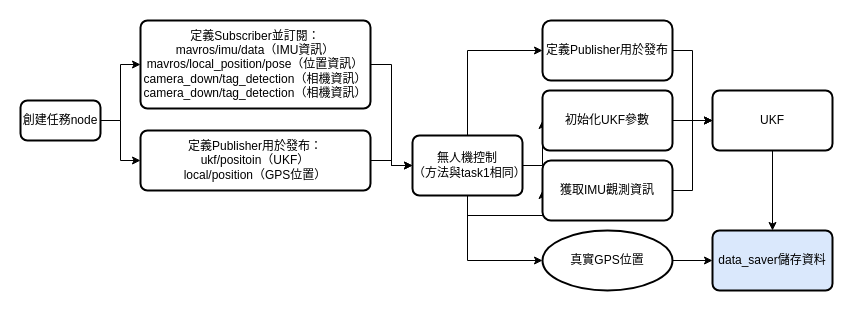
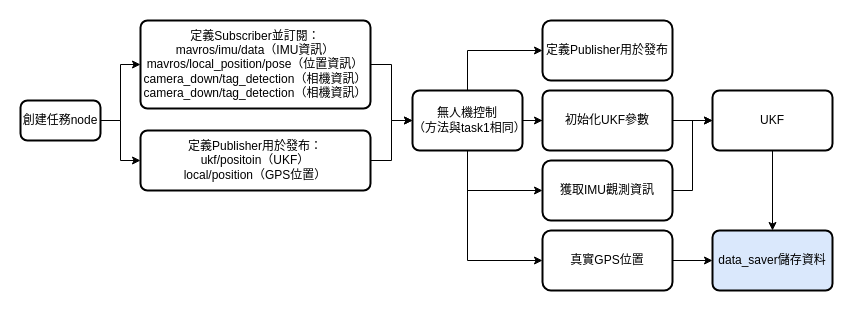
  <mxCell id="0" />
  <mxCell id="1" parent="0" />
  <mxCell id="2" style="edgeStyle=orthogonalEdgeStyle;rounded=0;orthogonalLoop=1;jettySize=auto;html=1;exitX=1;exitY=0.5;exitDx=0;exitDy=0;entryX=0;entryY=0.5;entryDx=0;entryDy=0;" parent="1" source="4" target="6" edge="1"><mxGeometry relative="1" as="geometry" /></mxCell>
  <mxCell id="3" style="edgeStyle=orthogonalEdgeStyle;rounded=0;orthogonalLoop=1;jettySize=auto;html=1;" parent="1" source="4" target="8" edge="1"><mxGeometry relative="1" as="geometry" /></mxCell>
  <mxCell id="4" value="創建任務node" style="rounded=1;whiteSpace=wrap;html=1;absoluteArcSize=1;arcSize=14;strokeWidth=2;" parent="1" vertex="1"><mxGeometry x="20" y="100" width="80" height="40" as="geometry" /></mxCell>
  <mxCell id="5" style="edgeStyle=orthogonalEdgeStyle;rounded=0;orthogonalLoop=1;jettySize=auto;html=1;entryX=0;entryY=0.5;entryDx=0;entryDy=0;" parent="1" source="6" target="13" edge="1"><mxGeometry relative="1" as="geometry" /></mxCell>
  <mxCell id="6" value="定義Subscriber並訂閱：&lt;div&gt;mavros/imu/data（IMU資訊）&lt;/div&gt;&lt;div&gt;mavros/local_position/pose（位置資訊）&lt;/div&gt;&lt;div&gt;camera_down/tag_detection（相機資訊）&lt;/div&gt;&lt;div&gt;camera_down/tag_detection（相機資訊）&lt;/div&gt;" style="rounded=1;whiteSpace=wrap;html=1;absoluteArcSize=1;arcSize=14;strokeWidth=2;" parent="1" vertex="1"><mxGeometry x="140" y="20" width="230" height="88" as="geometry" /></mxCell>
  <mxCell id="7" style="edgeStyle=orthogonalEdgeStyle;rounded=0;orthogonalLoop=1;jettySize=auto;html=1;entryX=0;entryY=0.5;entryDx=0;entryDy=0;" parent="1" source="8" target="13" edge="1"><mxGeometry relative="1" as="geometry"><mxPoint x="420" y="120" as="targetPoint" /></mxGeometry></mxCell>
  <mxCell id="8" value="定義Publisher用於發布：&lt;div&gt;ukf/positoin（UKF）&lt;/div&gt;&lt;div&gt;local/position（GPS位置）&lt;/div&gt;" style="rounded=1;whiteSpace=wrap;html=1;absoluteArcSize=1;arcSize=14;strokeWidth=2;" parent="1" vertex="1"><mxGeometry x="140" y="130" width="230" height="60" as="geometry" /></mxCell>
  <mxCell id="9" value="" style="edgeStyle=orthogonalEdgeStyle;rounded=0;orthogonalLoop=1;jettySize=auto;html=1;" edge="1" parent="1" source="13" target="15"><mxGeometry relative="1" as="geometry" /></mxCell>
  <mxCell id="10" style="edgeStyle=orthogonalEdgeStyle;rounded=0;orthogonalLoop=1;jettySize=auto;html=1;exitX=0.5;exitY=1;exitDx=0;exitDy=0;entryX=0;entryY=0.5;entryDx=0;entryDy=0;" edge="1" parent="1" source="13" target="17"><mxGeometry relative="1" as="geometry" /></mxCell>
  <mxCell id="11" style="edgeStyle=orthogonalEdgeStyle;rounded=0;orthogonalLoop=1;jettySize=auto;html=1;entryX=0;entryY=0.5;entryDx=0;entryDy=0;exitX=0.5;exitY=0;exitDx=0;exitDy=0;" edge="1" parent="1" source="13" target="19"><mxGeometry relative="1" as="geometry" /></mxCell>
  <mxCell id="12" style="edgeStyle=orthogonalEdgeStyle;rounded=0;orthogonalLoop=1;jettySize=auto;html=1;entryX=0;entryY=0.5;entryDx=0;entryDy=0;exitX=0.5;exitY=1;exitDx=0;exitDy=0;" edge="1" parent="1" source="13" target="24"><mxGeometry relative="1" as="geometry" /></mxCell>
- <mxCell id="13" value="無人機控制&lt;div&gt;（方法與task1相同）&lt;/div&gt;" style="rounded=1;whiteSpace=wrap;html=1;absoluteArcSize=1;arcSize=14;strokeWidth=2;" parent="1" vertex="1"><mxGeometry x="412" y="135" width="110" height="60" as="geometry" /></mxCell>
+ <mxCell id="13" value="無人機控制&lt;div&gt;（方法與task1相同）&lt;/div&gt;" style="rounded=1;whiteSpace=wrap;html=1;absoluteArcSize=1;arcSize=14;strokeWidth=2;" parent="1" vertex="1"><mxGeometry x="412" y="90" width="110" height="60" as="geometry" /></mxCell>
  <mxCell id="14" value="" style="edgeStyle=orthogonalEdgeStyle;rounded=0;orthogonalLoop=1;jettySize=auto;html=1;" edge="1" parent="1" source="15" target="21"><mxGeometry relative="1" as="geometry" /></mxCell>
  <mxCell id="15" value="初始化UKF參數" style="rounded=1;whiteSpace=wrap;html=1;absoluteArcSize=1;arcSize=14;strokeWidth=2;" vertex="1" parent="1"><mxGeometry x="542" y="90" width="130" height="60" as="geometry" /></mxCell>
  <mxCell id="16" style="edgeStyle=orthogonalEdgeStyle;rounded=0;orthogonalLoop=1;jettySize=auto;html=1;entryX=0;entryY=0.5;entryDx=0;entryDy=0;" edge="1" parent="1" source="17" target="21"><mxGeometry relative="1" as="geometry" /></mxCell>
  <mxCell id="17" value="獲取IMU觀&lt;span style=&quot;color: rgba(0, 0, 0, 0); font-family: monospace; font-size: 0px; text-align: start; text-wrap: nowrap;&quot;&gt;%3CmxGraphModel%3E%3Croot%3E%3CmxCell%20id%3D%220%22%2F%3E%3CmxCell%20id%3D%221%22%20parent%3D%220%22%2F%3E%3CmxCell%20id%3D%222%22%20value%3D%22%E7%84%A1%E4%BA%BA%E6%A9%9F%E6%8E%A7%E5%88%B6%EF%BC%88%E6%96%B9%E6%B3%95%E8%88%87task1%E7%9B%B8%E5%90%8C%EF%BC%89%22%20style%3D%22rounded%3D1%3BwhiteSpace%3Dwrap%3Bhtml%3D1%3BabsoluteArcSize%3D1%3BarcSize%3D14%3BstrokeWidth%3D2%3B%22%20vertex%3D%221%22%20parent%3D%221%22%3E%3CmxGeometry%20x%3D%22418%22%20y%3D%22130%22%20width%3D%22182%22%20height%3D%2260%22%20as%3D%22geometry%22%2F%3E%3C%2FmxCell%3E%3C%2Froot%3E%3C%2FmxGraphModel%3E&lt;/span&gt;測資訊" style="whiteSpace=wrap;html=1;rounded=1;arcSize=14;strokeWidth=2;" vertex="1" parent="1"><mxGeometry x="542" y="160" width="130" height="60" as="geometry" /></mxCell>
- <mxCell id="18" style="edgeStyle=orthogonalEdgeStyle;rounded=0;orthogonalLoop=1;jettySize=auto;html=1;exitX=1;exitY=0.5;exitDx=0;exitDy=0;entryX=0;entryY=0.5;entryDx=0;entryDy=0;" edge="1" parent="1" source="19" target="21"><mxGeometry relative="1" as="geometry" /></mxCell>
  <mxCell id="19" value="定義Publisher用於發布" style="whiteSpace=wrap;html=1;rounded=1;arcSize=14;strokeWidth=2;" vertex="1" parent="1"><mxGeometry x="542" y="20" width="130" height="60" as="geometry" /></mxCell>
  <mxCell id="20" style="edgeStyle=orthogonalEdgeStyle;rounded=0;orthogonalLoop=1;jettySize=auto;html=1;entryX=0.5;entryY=0;entryDx=0;entryDy=0;exitX=0.5;exitY=1;exitDx=0;exitDy=0;" edge="1" parent="1" source="21" target="22"><mxGeometry relative="1" as="geometry" /></mxCell>
  <mxCell id="21" value="UKF" style="rounded=1;whiteSpace=wrap;html=1;absoluteArcSize=1;arcSize=14;strokeWidth=2;" vertex="1" parent="1"><mxGeometry x="712" y="90" width="120" height="60" as="geometry" /></mxCell>
  <mxCell id="22" value="data_saver儲存資料" style="rounded=1;whiteSpace=wrap;html=1;absoluteArcSize=1;arcSize=14;strokeWidth=2;fillColor=#dae8fc;" vertex="1" parent="1"><mxGeometry x="712" y="230" width="120" height="60" as="geometry" /></mxCell>
  <mxCell id="23" style="edgeStyle=orthogonalEdgeStyle;rounded=0;orthogonalLoop=1;jettySize=auto;html=1;" edge="1" parent="1" source="24" target="22"><mxGeometry relative="1" as="geometry" /></mxCell>
- <mxCell id="24" value="真實GPS位置" style="ellipse;whiteSpace=wrap;html=1;arcSize=14;strokeWidth=2;" vertex="1" parent="1"><mxGeometry x="542" y="230" width="130" height="60" as="geometry" /></mxCell>
+ <mxCell id="24" value="真實GPS位置" style="whiteSpace=wrap;html=1;rounded=1;arcSize=14;strokeWidth=2;" vertex="1" parent="1"><mxGeometry x="542" y="230" width="130" height="60" as="geometry" /></mxCell>
